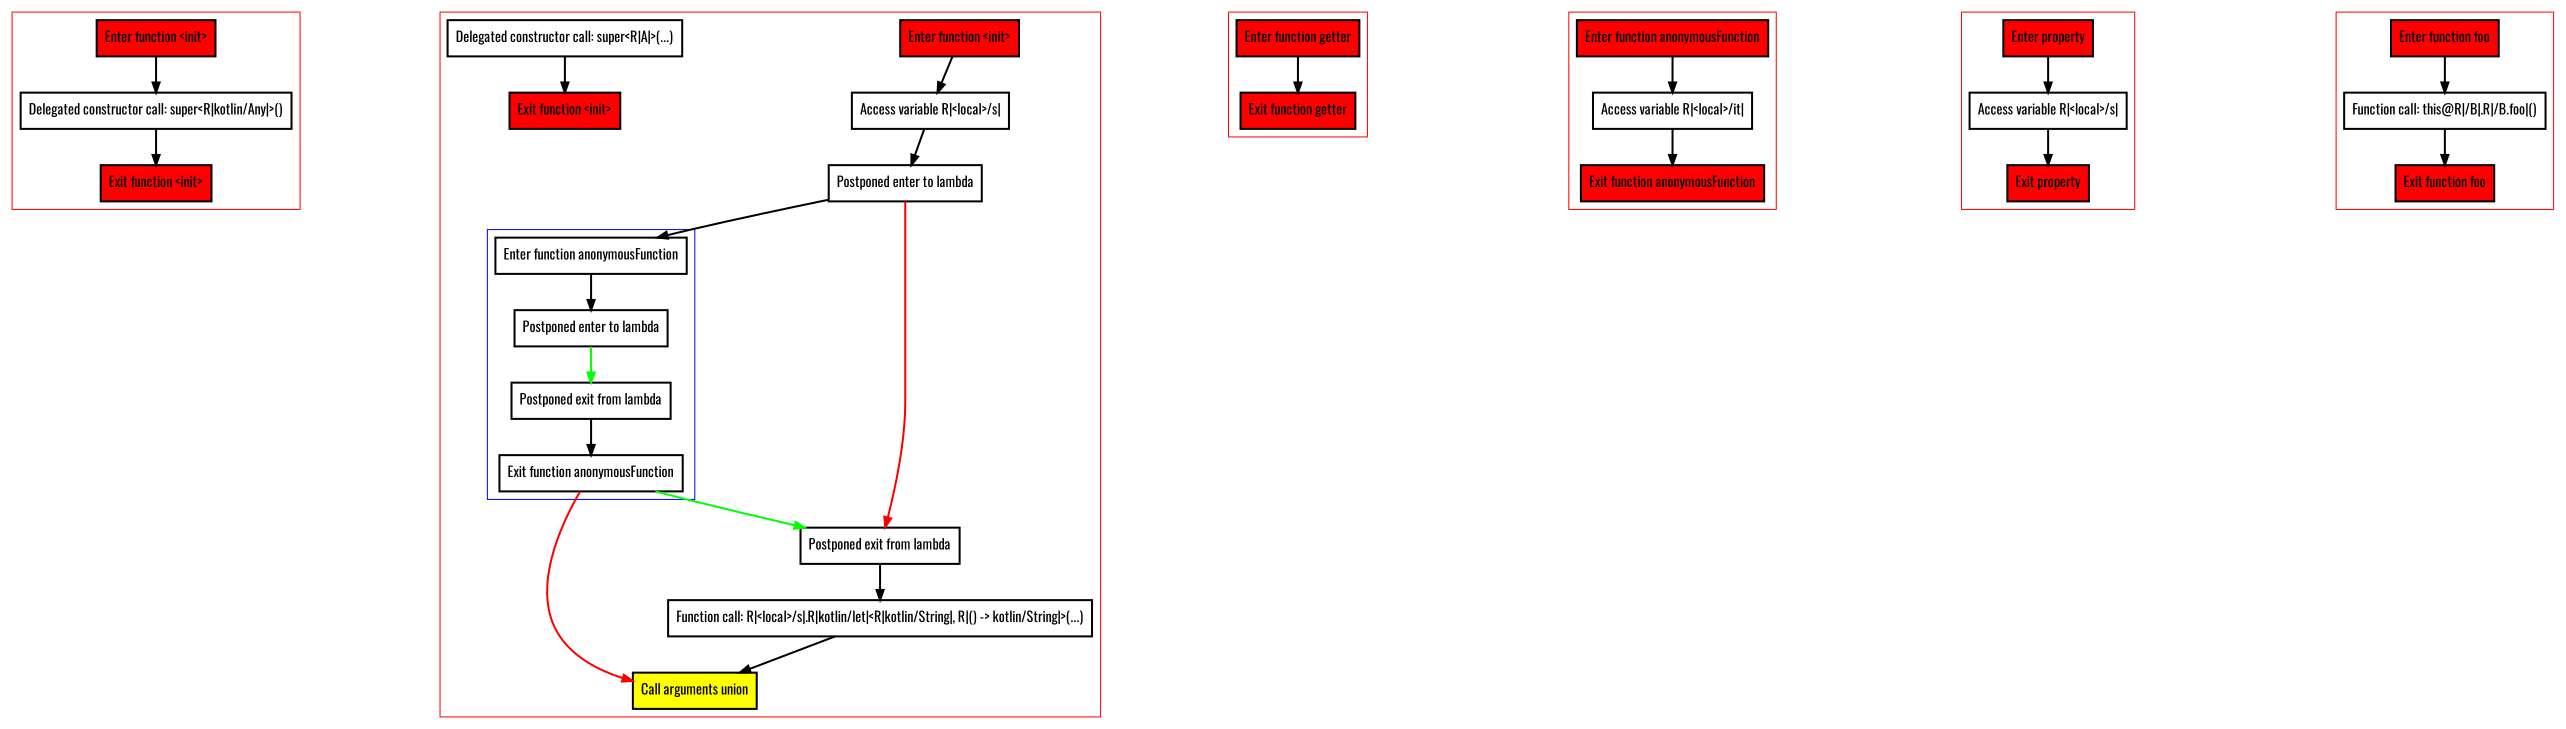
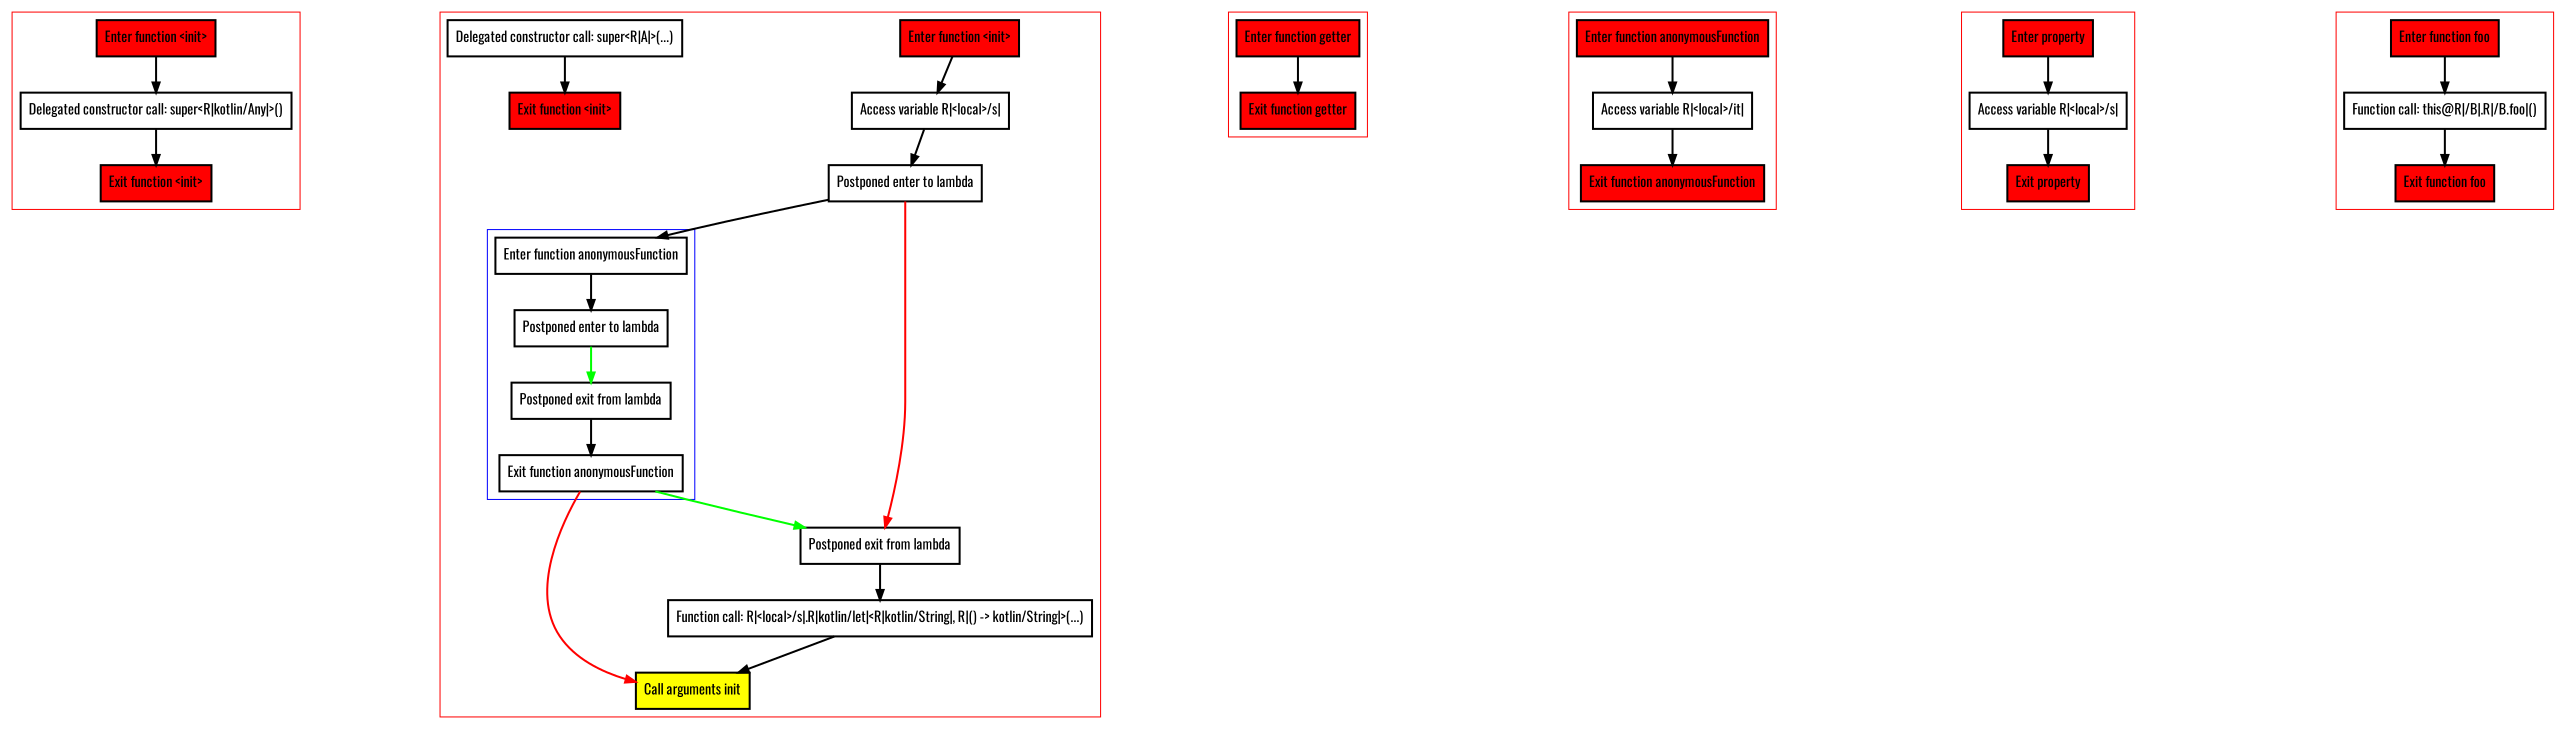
  digraph {
    fontname=Oswald
    nodesep=3
    node [fontname=Oswald penwidth=2 shape=box]
    edge [fontname=Oswald penwidth=2]
    n1 [fillcolor=red label="Enter function <init>" style=filled]
    n2 [label="Delegated constructor call: super<R|kotlin/Any|>()"]
    n3 [fillcolor=red label="Exit function <init>" style=filled]
    n4 [label="Enter function anonymousFunction"]
    n5 [label="Postponed enter to lambda"]
    n6 [label="Postponed exit from lambda"]
    n7 [label="Exit function anonymousFunction"]
    n8 [fillcolor=red label="Enter function <init>" style=filled]
    n9 [label="Access variable R|<local>/s|"]
    n10 [label="Postponed enter to lambda"]
    n11 [label="Postponed exit from lambda"]
    n12 [label="Function call: R|<local>/s|.R|kotlin/let|<R|kotlin/String|, R|() -> kotlin/String|>(...)"]
-   n13 [fillcolor=yellow label="Call arguments union" style=filled]
+   n13 [fillcolor=yellow label="Call arguments init" style=filled]
    n14 [label="Delegated constructor call: super<R|A|>(...)"]
    n15 [fillcolor=red label="Exit function <init>" style=filled]
    n16 [fillcolor=red label="Enter function getter" style=filled]
    n17 [fillcolor=red label="Exit function getter" style=filled]
    n18 [fillcolor=red label="Enter function anonymousFunction" style=filled]
    n19 [label="Access variable R|<local>/it|"]
    n20 [fillcolor=red label="Exit function anonymousFunction" style=filled]
    n21 [fillcolor=red label="Enter property" style=filled]
    n22 [label="Access variable R|<local>/s|"]
    n23 [fillcolor=red label="Exit property" style=filled]
    n24 [fillcolor=red label="Enter function foo" style=filled]
    n25 [label="Function call: this@R|/B|.R|/B.foo|()"]
    n26 [fillcolor=red label="Exit function foo" style=filled]
    subgraph cluster_1 {
      color=red
      n1
      n2
      n3
    }
    subgraph cluster_2 {
      color=red
      n8
      n9
      n10
      n11
      n12
      n13
      n14
      n15
      subgraph cluster_3 {
        color=blue
        n4
        n5
        n6
        n7
      }
    }
    subgraph cluster_4 {
      color=red
      n16
      n17
    }
    subgraph cluster_5 {
      color=red
      n18
      n19
      n20
    }
    subgraph cluster_6 {
      color=red
      n21
      n22
      n23
    }
    subgraph cluster_7 {
      color=red
      n24
      n25
      n26
    }
    n1 -> n2
    n2 -> n3
    n4 -> n5
    n5 -> n6 [color=green]
    n6 -> n7
    n7 -> n11 [color=green]
    n7 -> n13 [color=red]
    n8 -> n9
    n9 -> n10
    n10 -> n4
    n10 -> n11 [color=red]
    n11 -> n12
    n12 -> n13
    n14 -> n15
    n16 -> n17
    n18 -> n19
    n19 -> n20
    n21 -> n22
    n22 -> n23
    n24 -> n25
    n25 -> n26
  }
